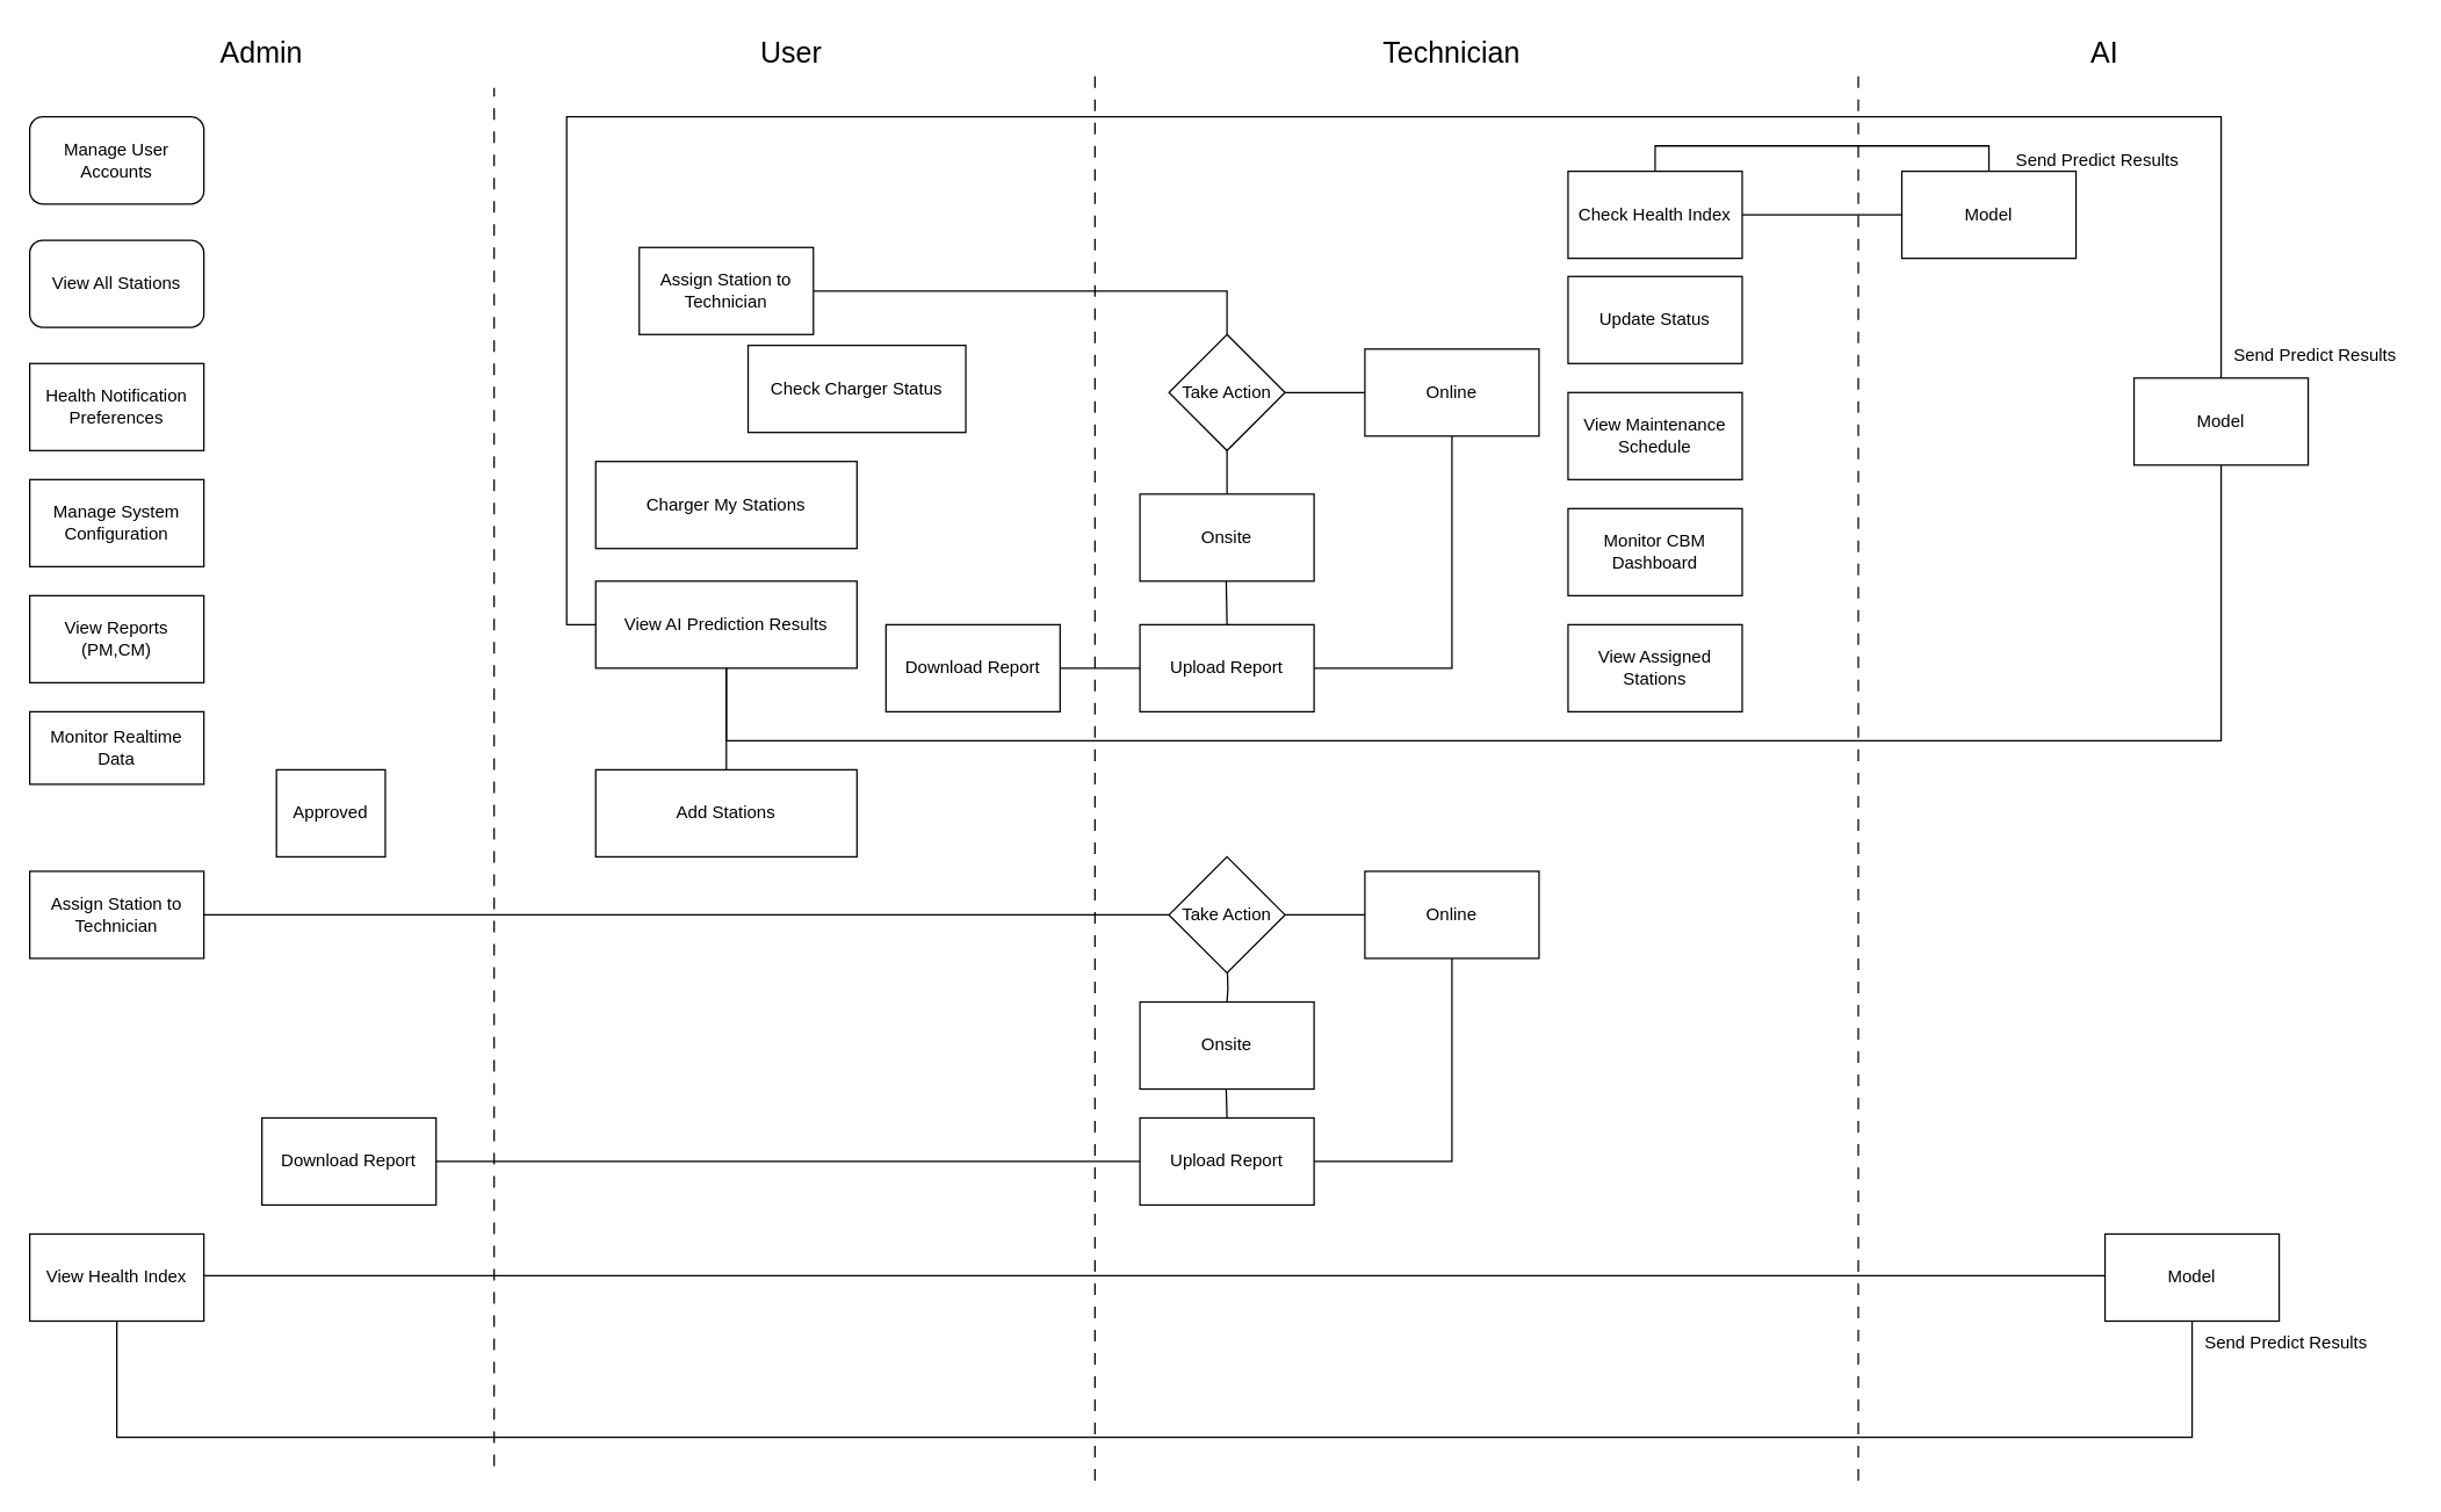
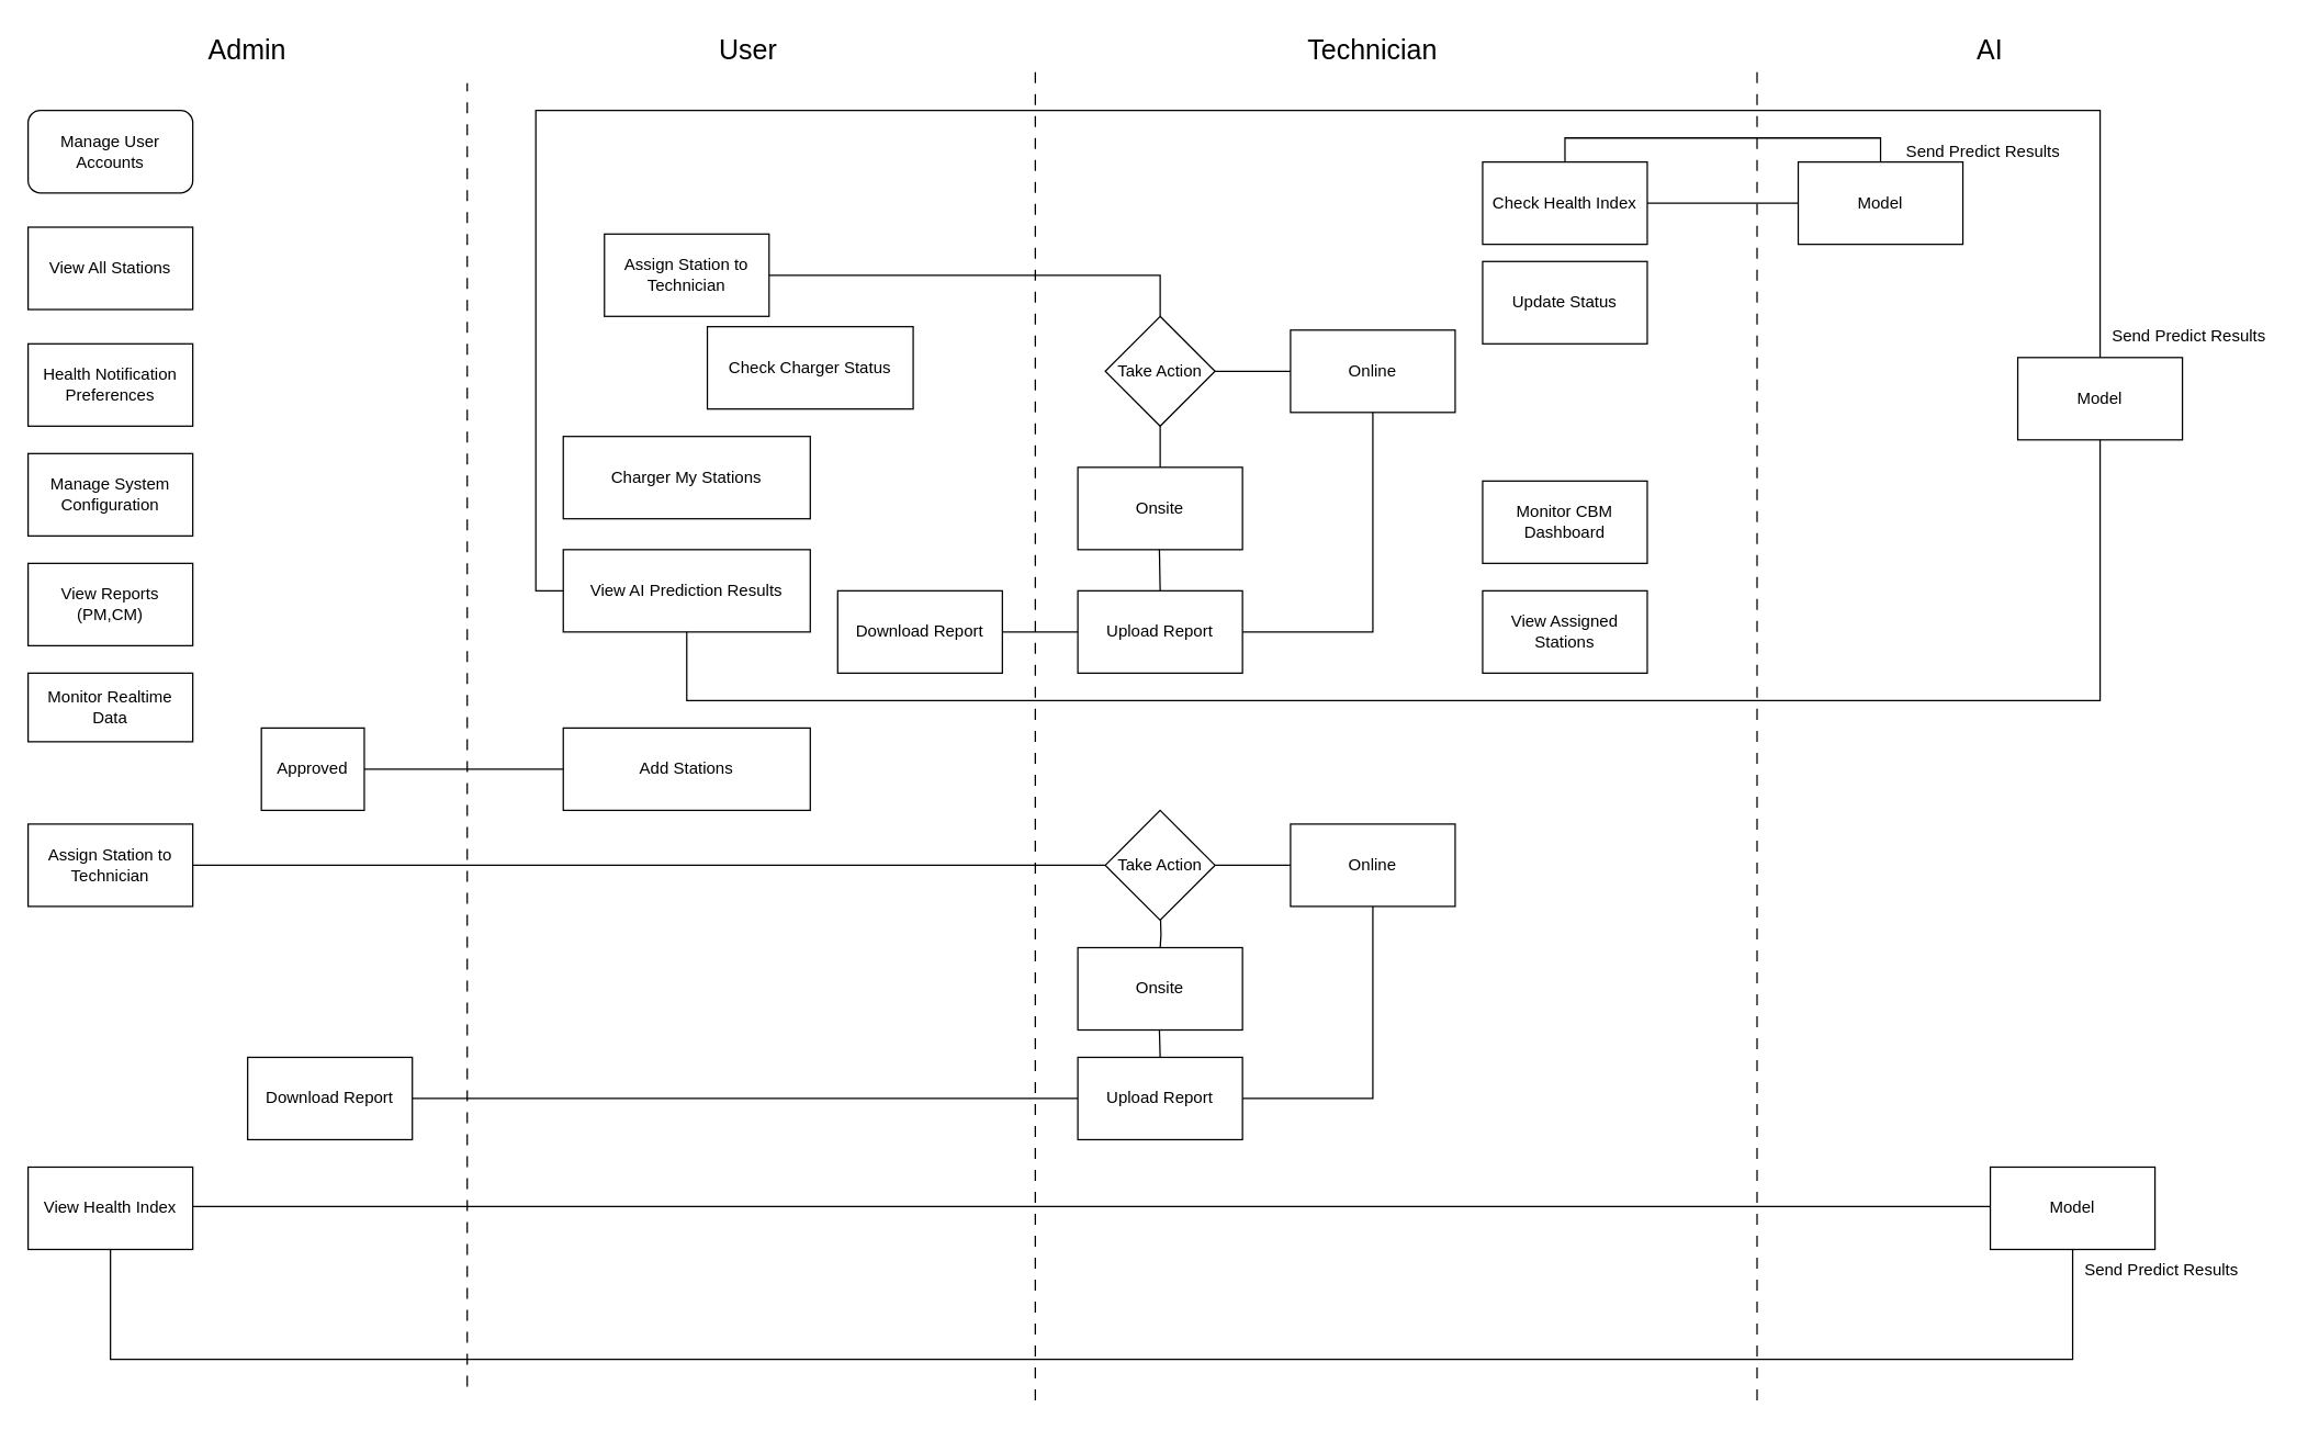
  <mxCell id="0" />
  <mxCell id="1" parent="0" />
  <mxCell id="2" value="" style="edgeStyle=orthogonalEdgeStyle;rounded=0;orthogonalLoop=1;jettySize=auto;html=1;endArrow=none;endFill=0;" edge="1" parent="1" source="3" target="8"><mxGeometry relative="1" as="geometry"><Array as="points"><mxPoint x="845" y="200" /></Array></mxGeometry></mxCell>
  <mxCell id="3" value="Assign Station to Technician" style="rounded=0;whiteSpace=wrap;html=1;" vertex="1" parent="1"><mxGeometry x="440" y="170" width="120" height="60" as="geometry" /></mxCell>
  <mxCell id="4" value="User" style="text;html=1;align=center;verticalAlign=middle;whiteSpace=wrap;rounded=0;fontSize=20;" vertex="1" parent="1"><mxGeometry x="515" y="20" width="60" height="30" as="geometry" /></mxCell>
  <mxCell id="5" value="Technician" style="text;html=1;align=center;verticalAlign=middle;whiteSpace=wrap;rounded=0;fontSize=20;" vertex="1" parent="1"><mxGeometry x="970" y="20" width="60" height="30" as="geometry" /></mxCell>
  <mxCell id="6" value="" style="edgeStyle=orthogonalEdgeStyle;rounded=0;orthogonalLoop=1;jettySize=auto;html=1;endArrow=none;endFill=0;" edge="1" parent="1" source="8" target="9"><mxGeometry relative="1" as="geometry" /></mxCell>
  <mxCell id="7" value="" style="edgeStyle=orthogonalEdgeStyle;rounded=0;orthogonalLoop=1;jettySize=auto;html=1;endArrow=none;endFill=0;" edge="1" parent="1" source="8" target="11"><mxGeometry relative="1" as="geometry" /></mxCell>
  <mxCell id="8" value="Take Action" style="rhombus;whiteSpace=wrap;html=1;rounded=0;" vertex="1" parent="1"><mxGeometry x="805" y="230" width="80" height="80" as="geometry" /></mxCell>
  <mxCell id="9" value="Onsite" style="whiteSpace=wrap;html=1;rounded=0;" vertex="1" parent="1"><mxGeometry x="785" y="340" width="120" height="60" as="geometry" /></mxCell>
  <mxCell id="10" value="" style="edgeStyle=orthogonalEdgeStyle;rounded=0;orthogonalLoop=1;jettySize=auto;html=1;endArrow=none;endFill=0;" edge="1" parent="1" source="11" target="12"><mxGeometry relative="1" as="geometry"><Array as="points"><mxPoint x="1000" y="460" /></Array></mxGeometry></mxCell>
  <mxCell id="11" value="Online" style="whiteSpace=wrap;html=1;rounded=0;" vertex="1" parent="1"><mxGeometry x="940" y="240" width="120" height="60" as="geometry" /></mxCell>
  <mxCell id="12" value="Upload Report" style="whiteSpace=wrap;html=1;rounded=0;" vertex="1" parent="1"><mxGeometry x="785" y="430" width="120" height="60" as="geometry" /></mxCell>
  <mxCell id="13" value="" style="edgeStyle=orthogonalEdgeStyle;rounded=0;orthogonalLoop=1;jettySize=auto;html=1;entryX=0.5;entryY=0;entryDx=0;entryDy=0;endArrow=none;endFill=0;" edge="1" parent="1" target="12"><mxGeometry relative="1" as="geometry"><mxPoint x="844.44" y="400" as="sourcePoint" /><mxPoint x="844.44" y="490" as="targetPoint" /></mxGeometry></mxCell>
  <mxCell id="14" value="" style="endArrow=none;html=1;rounded=0;dashed=1;dashPattern=8 8;" edge="1" parent="1"><mxGeometry width="50" height="50" relative="1" as="geometry"><mxPoint x="754" y="1020" as="sourcePoint" /><mxPoint x="754" y="50" as="targetPoint" /></mxGeometry></mxCell>
  <mxCell id="15" value="Check Charger Status" style="rounded=0;whiteSpace=wrap;html=1;" vertex="1" parent="1"><mxGeometry x="515" y="237.5" width="150" height="60" as="geometry" /></mxCell>
  <mxCell id="16" value="View AI Prediction Results" style="rounded=0;whiteSpace=wrap;html=1;" vertex="1" parent="1"><mxGeometry x="410" y="400" width="180" height="60" as="geometry" /></mxCell>
  <mxCell id="17" value="Charger My Stations" style="rounded=0;whiteSpace=wrap;html=1;" vertex="1" parent="1"><mxGeometry x="410" y="317.5" width="180" height="60" as="geometry" /></mxCell>
- <mxCell id="18" value="" style="edgeStyle=orthogonalEdgeStyle;rounded=0;orthogonalLoop=1;jettySize=auto;html=1;endArrow=none;endFill=0;" edge="1" parent="1" source="19" target="16"><mxGeometry relative="1" as="geometry" /></mxCell>
+ <mxCell id="18" value="" style="edgeStyle=orthogonalEdgeStyle;rounded=0;orthogonalLoop=1;jettySize=auto;html=1;endArrow=none;endFill=0;" edge="1" parent="1" source="19" target="58"><mxGeometry relative="1" as="geometry" /></mxCell>
  <mxCell id="19" value="Add Stations" style="rounded=0;whiteSpace=wrap;html=1;" vertex="1" parent="1"><mxGeometry x="410" y="530" width="180" height="60" as="geometry" /></mxCell>
  <mxCell id="20" value="Update Status" style="whiteSpace=wrap;html=1;rounded=0;" vertex="1" parent="1"><mxGeometry x="1080" y="190" width="120" height="60" as="geometry" /></mxCell>
  <mxCell id="21" value="AI" style="text;html=1;align=center;verticalAlign=middle;whiteSpace=wrap;rounded=0;fontSize=20;" vertex="1" parent="1"><mxGeometry x="1420" y="20" width="60" height="30" as="geometry" /></mxCell>
  <mxCell id="22" value="" style="edgeStyle=orthogonalEdgeStyle;rounded=0;orthogonalLoop=1;jettySize=auto;html=1;endArrow=none;endFill=0;" edge="1" parent="1" source="23" target="27"><mxGeometry relative="1" as="geometry"><mxPoint x="1470" y="147.5" as="targetPoint" /></mxGeometry></mxCell>
  <mxCell id="23" value="Check Health Index" style="whiteSpace=wrap;html=1;rounded=0;" vertex="1" parent="1"><mxGeometry x="1080" y="117.5" width="120" height="60" as="geometry" /></mxCell>
  <mxCell id="24" value="Monitor CBM Dashboard" style="whiteSpace=wrap;html=1;rounded=0;" vertex="1" parent="1"><mxGeometry x="1080" y="350" width="120" height="60" as="geometry" /></mxCell>
- <mxCell id="25" value="View Maintenance Schedule" style="whiteSpace=wrap;html=1;rounded=0;" vertex="1" parent="1"><mxGeometry x="1080" y="270" width="120" height="60" as="geometry" /></mxCell>
  <mxCell id="26" value="" style="endArrow=none;html=1;rounded=0;dashed=1;dashPattern=8 8;" edge="1" parent="1"><mxGeometry width="50" height="50" relative="1" as="geometry"><mxPoint x="1280" y="1020" as="sourcePoint" /><mxPoint x="1280" y="50" as="targetPoint" /></mxGeometry></mxCell>
  <mxCell id="27" value="Model" style="rounded=0;whiteSpace=wrap;html=1;" vertex="1" parent="1"><mxGeometry x="1310" y="117.5" width="120" height="60" as="geometry" /></mxCell>
  <mxCell id="28" value="" style="edgeStyle=orthogonalEdgeStyle;rounded=0;orthogonalLoop=1;jettySize=auto;html=1;endArrow=none;endFill=0;exitX=0.5;exitY=0;exitDx=0;exitDy=0;entryX=0.5;entryY=0;entryDx=0;entryDy=0;" edge="1" parent="1" source="23" target="27"><mxGeometry relative="1" as="geometry"><mxPoint x="1200" y="217.5" as="sourcePoint" /><mxPoint x="1370" y="110" as="targetPoint" /><Array as="points"><mxPoint x="1140" y="100" /><mxPoint x="1370" y="100" /></Array></mxGeometry></mxCell>
  <mxCell id="29" value="Send Predict Results" style="text;html=1;align=center;verticalAlign=middle;whiteSpace=wrap;rounded=0;" vertex="1" parent="1"><mxGeometry x="1380" y="95" width="130" height="30" as="geometry" /></mxCell>
  <mxCell id="30" value="" style="edgeStyle=orthogonalEdgeStyle;rounded=0;orthogonalLoop=1;jettySize=auto;html=1;endArrow=none;endFill=0;entryX=0.5;entryY=1;entryDx=0;entryDy=0;exitX=0.5;exitY=1;exitDx=0;exitDy=0;" edge="1" parent="1" source="16" target="31"><mxGeometry relative="1" as="geometry"><mxPoint x="360" y="430" as="sourcePoint" /><mxPoint x="2107" y="310" as="targetPoint" /><Array as="points"><mxPoint x="500" y="510" /><mxPoint x="1530" y="510" /></Array></mxGeometry></mxCell>
  <mxCell id="31" value="Model" style="rounded=0;whiteSpace=wrap;html=1;" vertex="1" parent="1"><mxGeometry x="1470" y="260" width="120" height="60" as="geometry" /></mxCell>
  <mxCell id="32" value="" style="edgeStyle=orthogonalEdgeStyle;rounded=0;orthogonalLoop=1;jettySize=auto;html=1;endArrow=none;endFill=0;entryX=0.5;entryY=0;entryDx=0;entryDy=0;exitX=0;exitY=0.5;exitDx=0;exitDy=0;" edge="1" parent="1" source="16" target="31"><mxGeometry relative="1" as="geometry"><mxPoint x="180" y="230" as="sourcePoint" /><mxPoint x="2070" y="320" as="targetPoint" /><Array as="points"><mxPoint x="390" y="430" /><mxPoint x="390" y="80" /><mxPoint x="1530" y="80" /></Array></mxGeometry></mxCell>
  <mxCell id="33" value="Send Predict Results" style="text;html=1;align=center;verticalAlign=middle;whiteSpace=wrap;rounded=0;" vertex="1" parent="1"><mxGeometry x="1530" y="230" width="130" height="30" as="geometry" /></mxCell>
  <mxCell id="34" value="View Assigned Stations" style="whiteSpace=wrap;html=1;rounded=0;" vertex="1" parent="1"><mxGeometry x="1080" y="430" width="120" height="60" as="geometry" /></mxCell>
  <mxCell id="35" value="" style="endArrow=none;html=1;rounded=0;dashed=1;dashPattern=8 8;" edge="1" parent="1"><mxGeometry width="50" height="50" relative="1" as="geometry"><mxPoint x="340" y="1010" as="sourcePoint" /><mxPoint x="340" y="60" as="targetPoint" /></mxGeometry></mxCell>
  <mxCell id="36" value="Admin" style="text;html=1;align=center;verticalAlign=middle;whiteSpace=wrap;rounded=0;fontSize=20;" vertex="1" parent="1"><mxGeometry x="150" y="20" width="60" height="30" as="geometry" /></mxCell>
  <mxCell id="37" value="Manage User Accounts" style="whiteSpace=wrap;html=1;rounded=1;" vertex="1" parent="1"><mxGeometry x="20" y="80" width="120" height="60" as="geometry" /></mxCell>
- <mxCell id="38" value="View All Stations" style="whiteSpace=wrap;html=1;rounded=1;" vertex="1" parent="1"><mxGeometry x="20" y="165" width="120" height="60" as="geometry" /></mxCell>
+ <mxCell id="38" value="View All Stations" style="rounded=0;whiteSpace=wrap;html=1;" vertex="1" parent="1"><mxGeometry x="20" y="165" width="120" height="60" as="geometry" /></mxCell>
  <mxCell id="39" value="Assign Station to Technician" style="rounded=0;whiteSpace=wrap;html=1;" vertex="1" parent="1"><mxGeometry x="20" y="600" width="120" height="60" as="geometry" /></mxCell>
  <mxCell id="40" value="Health Notification Preferences" style="rounded=0;whiteSpace=wrap;html=1;" vertex="1" parent="1"><mxGeometry x="20" y="250" width="120" height="60" as="geometry" /></mxCell>
  <mxCell id="41" value="Manage System Configuration" style="rounded=0;whiteSpace=wrap;html=1;" vertex="1" parent="1"><mxGeometry x="20" y="330" width="120" height="60" as="geometry" /></mxCell>
  <mxCell id="42" value="View Reports (PM,CM)" style="rounded=0;whiteSpace=wrap;html=1;" vertex="1" parent="1"><mxGeometry x="20" y="410" width="120" height="60" as="geometry" /></mxCell>
  <mxCell id="43" value="Monitor Realtime Data" style="rounded=0;whiteSpace=wrap;html=1;" vertex="1" parent="1"><mxGeometry x="20" y="490" width="120" height="50" as="geometry" /></mxCell>
  <mxCell id="44" value="View Health Index" style="rounded=0;whiteSpace=wrap;html=1;" vertex="1" parent="1"><mxGeometry x="20" y="850" width="120" height="60" as="geometry" /></mxCell>
  <mxCell id="45" value="" style="edgeStyle=orthogonalEdgeStyle;rounded=0;orthogonalLoop=1;jettySize=auto;html=1;endArrow=none;endFill=0;" edge="1" parent="1" target="48"><mxGeometry relative="1" as="geometry"><mxPoint x="845.059" y="660.001" as="sourcePoint" /></mxGeometry></mxCell>
  <mxCell id="46" value="" style="edgeStyle=orthogonalEdgeStyle;rounded=0;orthogonalLoop=1;jettySize=auto;html=1;endArrow=none;endFill=0;" edge="1" parent="1" source="47" target="50"><mxGeometry relative="1" as="geometry" /></mxCell>
  <mxCell id="47" value="Take Action" style="rhombus;whiteSpace=wrap;html=1;rounded=0;" vertex="1" parent="1"><mxGeometry x="805" y="590" width="80" height="80" as="geometry" /></mxCell>
  <mxCell id="48" value="Onsite" style="whiteSpace=wrap;html=1;rounded=0;" vertex="1" parent="1"><mxGeometry x="785" y="690.06" width="120" height="60" as="geometry" /></mxCell>
  <mxCell id="49" value="" style="edgeStyle=orthogonalEdgeStyle;rounded=0;orthogonalLoop=1;jettySize=auto;html=1;endArrow=none;endFill=0;" edge="1" parent="1" source="50" target="52"><mxGeometry relative="1" as="geometry"><Array as="points"><mxPoint x="1000" y="800" /></Array></mxGeometry></mxCell>
  <mxCell id="50" value="Online" style="whiteSpace=wrap;html=1;rounded=0;" vertex="1" parent="1"><mxGeometry x="940" y="600" width="120" height="60" as="geometry" /></mxCell>
  <mxCell id="51" value="" style="edgeStyle=orthogonalEdgeStyle;rounded=0;orthogonalLoop=1;jettySize=auto;html=1;endArrow=none;endFill=0;entryX=1;entryY=0.5;entryDx=0;entryDy=0;" edge="1" parent="1" source="52" target="54"><mxGeometry relative="1" as="geometry"><mxPoint x="430" y="880" as="targetPoint" /><Array as="points"><mxPoint x="300" y="800" /></Array></mxGeometry></mxCell>
  <mxCell id="52" value="Upload Report" style="whiteSpace=wrap;html=1;rounded=0;" vertex="1" parent="1"><mxGeometry x="785" y="770" width="120" height="60" as="geometry" /></mxCell>
  <mxCell id="53" value="" style="edgeStyle=orthogonalEdgeStyle;rounded=0;orthogonalLoop=1;jettySize=auto;html=1;entryX=0.5;entryY=0;entryDx=0;entryDy=0;endArrow=none;endFill=0;" edge="1" parent="1" target="52"><mxGeometry relative="1" as="geometry"><mxPoint x="844.44" y="750.06" as="sourcePoint" /><mxPoint x="844.44" y="840.06" as="targetPoint" /></mxGeometry></mxCell>
  <mxCell id="54" value="Download Report" style="whiteSpace=wrap;html=1;rounded=0;" vertex="1" parent="1"><mxGeometry x="180" y="770" width="120" height="60" as="geometry" /></mxCell>
  <mxCell id="55" value="" style="edgeStyle=orthogonalEdgeStyle;rounded=0;orthogonalLoop=1;jettySize=auto;html=1;endArrow=none;endFill=0;exitX=1;exitY=0.5;exitDx=0;exitDy=0;entryX=0;entryY=0.5;entryDx=0;entryDy=0;" edge="1" parent="1" source="39" target="47"><mxGeometry relative="1" as="geometry"><mxPoint x="430" y="610" as="sourcePoint" /><mxPoint x="715" y="680" as="targetPoint" /></mxGeometry></mxCell>
  <mxCell id="56" value="" style="edgeStyle=orthogonalEdgeStyle;rounded=0;orthogonalLoop=1;jettySize=auto;html=1;endArrow=none;endFill=0;" edge="1" parent="1" source="12" target="57"><mxGeometry relative="1" as="geometry"><mxPoint x="785" y="460" as="sourcePoint" /><mxPoint x="670" y="540" as="targetPoint" /></mxGeometry></mxCell>
  <mxCell id="57" value="Download Report" style="whiteSpace=wrap;html=1;rounded=0;" vertex="1" parent="1"><mxGeometry x="610" y="430" width="120" height="60" as="geometry" /></mxCell>
  <mxCell id="58" value="Approved" style="rounded=0;whiteSpace=wrap;html=1;" vertex="1" parent="1"><mxGeometry x="190" y="530" width="75" height="60" as="geometry" /></mxCell>
  <mxCell id="59" value="" style="edgeStyle=orthogonalEdgeStyle;rounded=0;orthogonalLoop=1;jettySize=auto;html=1;endArrow=none;endFill=0;entryX=1;entryY=0.5;entryDx=0;entryDy=0;exitX=0;exitY=0.5;exitDx=0;exitDy=0;" edge="1" parent="1" source="60"><mxGeometry relative="1" as="geometry"><mxPoint x="625" y="878.75" as="sourcePoint" /><mxPoint x="140" y="878.75" as="targetPoint" /><Array as="points"><mxPoint x="1450" y="879" /></Array></mxGeometry></mxCell>
  <mxCell id="60" value="Model" style="rounded=0;whiteSpace=wrap;html=1;" vertex="1" parent="1"><mxGeometry x="1450" y="850" width="120" height="60" as="geometry" /></mxCell>
  <mxCell id="61" value="" style="edgeStyle=orthogonalEdgeStyle;rounded=0;orthogonalLoop=1;jettySize=auto;html=1;endArrow=none;endFill=0;entryX=0.5;entryY=1;entryDx=0;entryDy=0;exitX=0.5;exitY=1;exitDx=0;exitDy=0;" edge="1" parent="1" source="60" target="44"><mxGeometry relative="1" as="geometry"><mxPoint x="1370" y="991.25" as="sourcePoint" /><mxPoint x="60" y="990" as="targetPoint" /><Array as="points"><mxPoint x="1510" y="990" /><mxPoint x="80" y="990" /></Array></mxGeometry></mxCell>
  <mxCell id="62" value="Send Predict Results" style="text;html=1;align=center;verticalAlign=middle;whiteSpace=wrap;rounded=0;" vertex="1" parent="1"><mxGeometry x="1510" y="910" width="130" height="30" as="geometry" /></mxCell>
